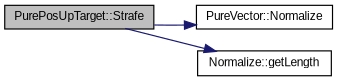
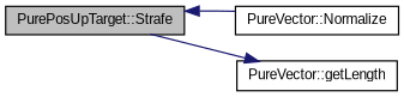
  digraph {
    fontname="Liberation Sans"
    rankdir=LR
    node [color=black fillcolor=white fontname="Liberation Sans" fontsize=10 shape=record style=filled]
    edge [color=midnightblue fontname="Liberation Sans" fontsize=10 labelfontname=Helvetica labelfontsize=10 style=solid]
    n1 [fillcolor=grey75 fontcolor=black height=0.2 label="PurePosUpTarget::Strafe" width=0.4]
    n2 [height=0.2 label="PureVector::Normalize" width=0.4]
-   n3 [height=0.2 label="Normalize::getLength" width=0.4]
-   n1 -> n2
+   n3 [height=0.2 label="PureVector::getLength" width=0.4]
+   n2 -> n1
    n1 -> n3
  }
